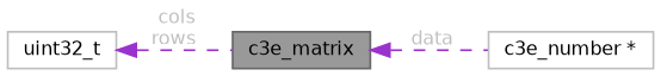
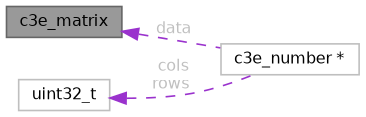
  digraph {
    rankdir=LR
    node [color=grey75 fillcolor=white fontname=Helvetica fontsize=10 shape=box style=filled]
    edge [color=darkorchid3 dir=back fontcolor=grey fontname=Helvetica fontsize=10 labelfontname=Helvetica labelfontsize=10 style=dashed]
    n1 [color=gray40 fillcolor=grey60 fontcolor=black height=0.2 label=c3e_matrix width=0.4]
    n2 [height=0.2 label="c3e_number *" width=0.4]
    n3 [height=0.2 label=uint32_t width=0.4]
    n1 -> n2 [label=" data"]
-   n3 -> n1 [label=" cols\nrows"]
+   n3 -> n2 [label=" cols\nrows"]
  }
